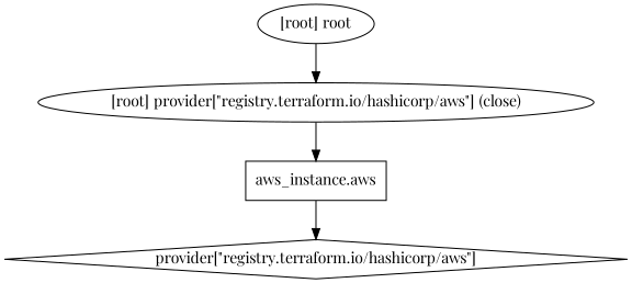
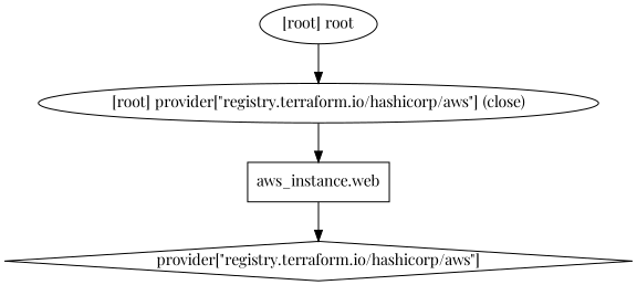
  digraph {
    compound=true
    newrank=true
    fontname="Playfair Display"
    node [fontname="Playfair Display"]
    edge [fontname="Playfair Display"]
-   n1 [label="aws_instance.aws" shape=box]
+   n1 [label="aws_instance.web" shape=box]
    n2 [label="provider[\"registry.terraform.io/hashicorp/aws\"]" shape=diamond]
    "[root] provider[\"registry.terraform.io/hashicorp/aws\"] (close)"
    "[root] root"
    subgraph sub_1 {
      n1
      n2
      "[root] provider[\"registry.terraform.io/hashicorp/aws\"] (close)"
      "[root] root"
    }
    n1 -> n2
    "[root] provider[\"registry.terraform.io/hashicorp/aws\"] (close)" -> n1
    "[root] root" -> "[root] provider[\"registry.terraform.io/hashicorp/aws\"] (close)"
  }
